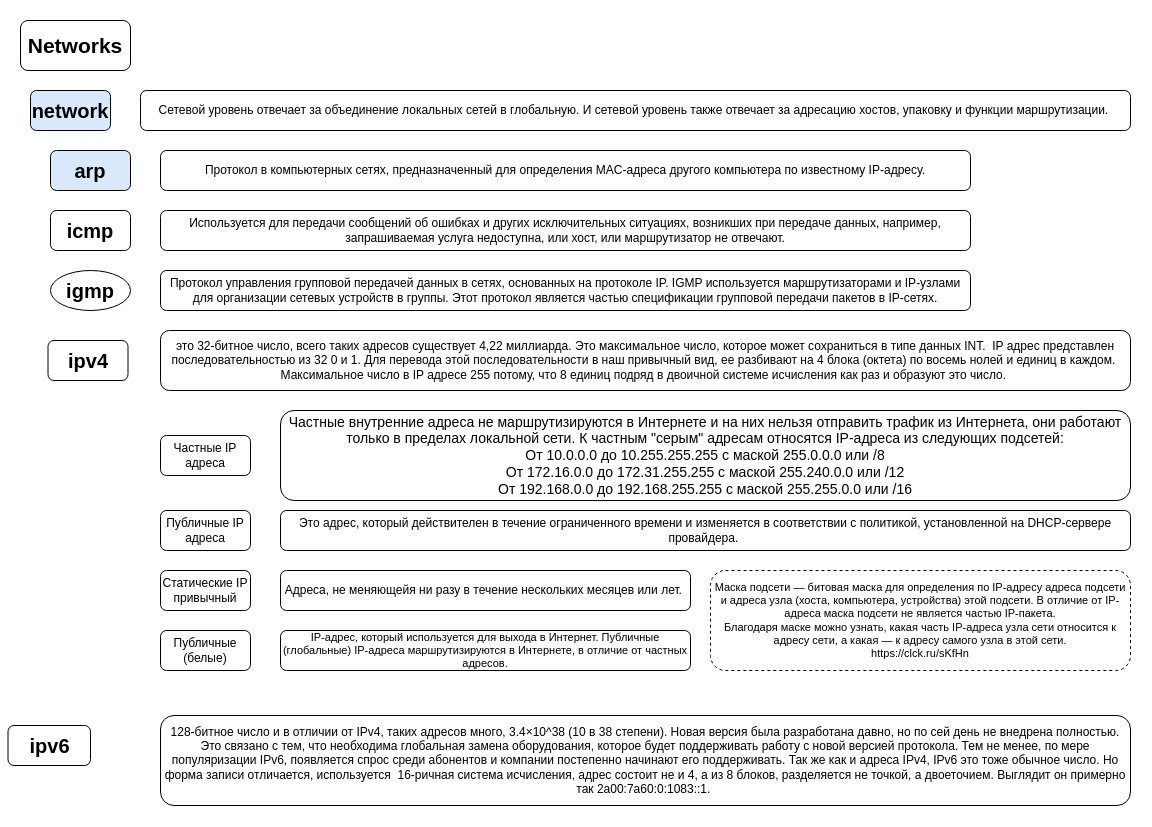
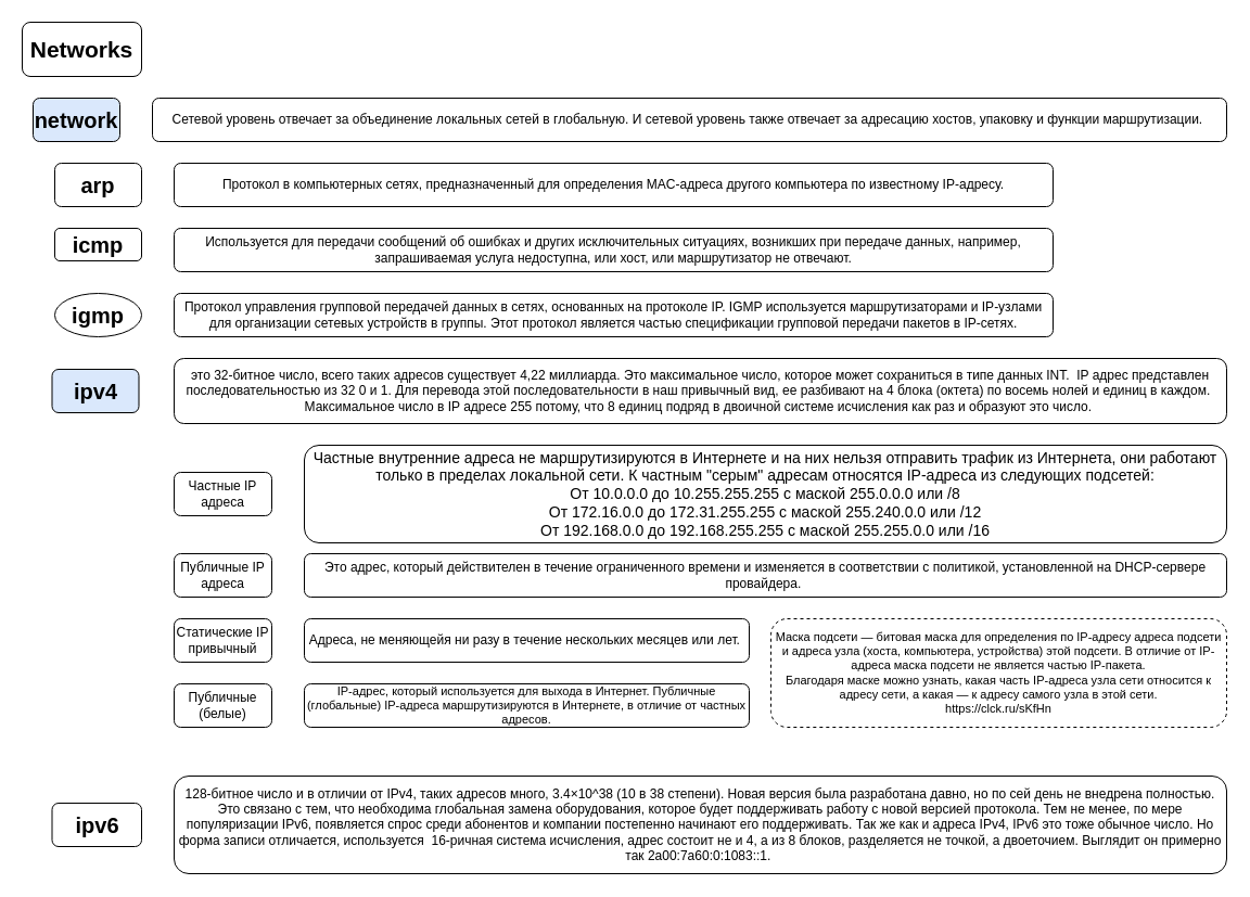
  <mxCell id="0" />
  <mxCell id="1" parent="0" />
  <mxCell id="2" value="&lt;b&gt;&lt;font style=&quot;font-size: 21px;&quot;&gt;Networks&lt;/font&gt;&lt;/b&gt;" style="rounded=1;whiteSpace=wrap;html=1;" parent="1" vertex="1"><mxGeometry x="20" y="20" width="110" height="50" as="geometry" /></mxCell>
  <mxCell id="3" value="Частные IP адреса" style="rounded=1;whiteSpace=wrap;html=1;" parent="1" vertex="1"><mxGeometry x="160" y="435" width="90" height="40" as="geometry" /></mxCell>
  <mxCell id="4" value="IP-адрес, который используется для выхода в Интернет. Публичные (глобальные) IP-адреса маршрутизируются в Интернете, в отличие от частных адресов." style="rounded=1;whiteSpace=wrap;html=1;fontSize=11;" parent="1" vertex="1"><mxGeometry x="280" y="630" width="410" height="40" as="geometry" /></mxCell>
  <mxCell id="5" value="Публичные (белые)" style="rounded=1;whiteSpace=wrap;html=1;" parent="1" vertex="1"><mxGeometry x="160" y="630" width="90" height="40" as="geometry" /></mxCell>
  <mxCell id="6" value="это 32-битное число, всего таких адресов существует 4,22 миллиарда. Это максимальное число, которое может сохраниться в типе данных INT.&amp;nbsp; IP адрес представлен последовательностью из 32 0 и 1. Для перевода этой последовательности в наш привычный вид, ее разбивают на 4 блока (октета) по восемь нолей и единиц в каждом.&amp;nbsp; Максимальное число в IP адресе 255 потому, что 8 единиц подряд в двоичной системе исчисления как раз и образуют это число.&amp;nbsp;" style="rounded=1;whiteSpace=wrap;html=1;" parent="1" vertex="1"><mxGeometry x="160" y="330" width="970" height="60" as="geometry" /></mxCell>
  <mxCell id="7" value="igmp" style="ellipse;whiteSpace=wrap;html=1;fontStyle=1;fontSize=20;" parent="1" vertex="1"><mxGeometry x="50" y="270" width="80" height="40" as="geometry" /></mxCell>
  <mxCell id="8" value="Используется для передачи сообщений об ошибках и других исключительных ситуациях, возникших при передаче данных, например, запрашиваемая услуга недоступна, или хост, или маршрутизатор не отвечают." style="rounded=1;whiteSpace=wrap;html=1;" parent="1" vertex="1"><mxGeometry x="160" y="210" width="810" height="40" as="geometry" /></mxCell>
- <mxCell id="9" value="icmp" style="rounded=1;whiteSpace=wrap;html=1;fontStyle=1;fontSize=20;" parent="1" vertex="1"><mxGeometry x="50" y="210" width="80" height="40" as="geometry" /></mxCell>
+ <mxCell id="9" value="icmp" style="rounded=1;whiteSpace=wrap;html=1;fontStyle=1;fontSize=20;" parent="1" vertex="1"><mxGeometry x="50" y="210" width="80" height="30" as="geometry" /></mxCell>
  <mxCell id="10" value="Протокол в компьютерных сетях, предназначенный для определения MAC-адреса другого компьютера по известному IP-адресу." style="rounded=1;whiteSpace=wrap;html=1;" parent="1" vertex="1"><mxGeometry x="160" y="150" width="810" height="40" as="geometry" /></mxCell>
- <mxCell id="11" value="arp" style="rounded=1;whiteSpace=wrap;html=1;fontStyle=1;fontSize=20;fillColor=#dae8fc;" parent="1" vertex="1"><mxGeometry x="50" y="150" width="80" height="40" as="geometry" /></mxCell>
+ <mxCell id="11" value="arp" style="rounded=1;whiteSpace=wrap;html=1;fontStyle=1;fontSize=20;" parent="1" vertex="1"><mxGeometry x="50" y="150" width="80" height="40" as="geometry" /></mxCell>
  <mxCell id="12" value="Сетевой уровень отвечает за объединение локальных сетей в глобальную. И сетевой уровень также отвечает за адресацию хостов, упаковку и функции маршрутизации.&amp;nbsp;" style="rounded=1;whiteSpace=wrap;html=1;" parent="1" vertex="1"><mxGeometry x="140" y="90" width="990" height="40" as="geometry" /></mxCell>
  <mxCell id="13" value="network" style="rounded=1;whiteSpace=wrap;html=1;fontStyle=1;fontSize=20;fillColor=#dae8fc;" parent="1" vertex="1"><mxGeometry x="30" y="90" width="80" height="40" as="geometry" /></mxCell>
- <mxCell id="14" value="ipv4" style="rounded=1;whiteSpace=wrap;html=1;fontStyle=1;fontSize=20;" parent="1" vertex="1"><mxGeometry x="47.5" y="340" width="80" height="40" as="geometry" /></mxCell>
+ <mxCell id="14" value="ipv4" style="rounded=1;whiteSpace=wrap;html=1;fontStyle=1;fontSize=20;fillColor=#dae8fc;" parent="1" vertex="1"><mxGeometry x="47.5" y="340" width="80" height="40" as="geometry" /></mxCell>
  <mxCell id="15" value="Протокол управления групповой передачей данных в сетях, основанных на протоколе IP. IGMP используется маршрутизаторами и IP-узлами для организации сетевых устройств в группы. Этот протокол является частью спецификации групповой передачи пакетов в IP-сетях." style="rounded=1;whiteSpace=wrap;html=1;" parent="1" vertex="1"><mxGeometry x="160" y="270" width="810" height="40" as="geometry" /></mxCell>
  <mxCell id="16" value="&lt;div style=&quot;font-size: 14px;&quot;&gt;&lt;font style=&quot;font-size: 14px;&quot;&gt;Частные внутренние адреса не маршрутизируются в Интернете и на них нельзя отправить трафик из Интернета, они работают только в пределах локальной сети.&amp;nbsp;&lt;/font&gt;&lt;span style=&quot;background-color: initial;&quot;&gt;К частным &quot;серым&quot; адресам относятся IP-адреса из следующих подсетей:&lt;/span&gt;&lt;/div&gt;&lt;div style=&quot;font-size: 14px;&quot;&gt;&lt;font style=&quot;font-size: 14px;&quot;&gt;&lt;span style=&quot;&quot;&gt;&#09;&#09;&#09;&#09;&lt;/span&gt;От 10.0.0.0 до 10.255.255.255 с маской 255.0.0.0 или /8&lt;/font&gt;&lt;/div&gt;&lt;div style=&quot;font-size: 14px;&quot;&gt;&lt;font style=&quot;font-size: 14px;&quot;&gt;&lt;span style=&quot;&quot;&gt;&#09;&#09;&#09;&#09;&lt;/span&gt;От 172.16.0.0 до 172.31.255.255 с маской 255.240.0.0 или /12&lt;/font&gt;&lt;/div&gt;&lt;div style=&quot;font-size: 14px;&quot;&gt;&lt;font style=&quot;font-size: 14px;&quot;&gt;&#09;&#09;&#09;&#09;От 192.168.0.0 до 192.168.255.255 с маской 255.255.0.0 или /16&lt;/font&gt;&lt;/div&gt;" style="rounded=1;whiteSpace=wrap;html=1;align=center;" parent="1" vertex="1"><mxGeometry x="280" y="410" width="850" height="90" as="geometry" /></mxCell>
  <mxCell id="17" value="Публичные IP адреса" style="rounded=1;whiteSpace=wrap;html=1;" parent="1" vertex="1"><mxGeometry x="160" y="510" width="90" height="40" as="geometry" /></mxCell>
  <mxCell id="18" value="Это адрес, который действителен в течение ограниченного времени и изменяется в соответствии с политикой, установленной на DHCP-сервере провайдера.&amp;nbsp;" style="rounded=1;whiteSpace=wrap;html=1;" parent="1" vertex="1"><mxGeometry x="280" y="510" width="850" height="40" as="geometry" /></mxCell>
  <mxCell id="19" value="Статические IP привычный" style="rounded=1;whiteSpace=wrap;html=1;" parent="1" vertex="1"><mxGeometry x="160" y="570" width="90" height="40" as="geometry" /></mxCell>
  <mxCell id="20" value="Адреса, не меняющейя ни разу в течение нескольких месяцев или лет.&amp;nbsp;" style="rounded=1;whiteSpace=wrap;html=1;" parent="1" vertex="1"><mxGeometry x="280" y="570" width="410" height="40" as="geometry" /></mxCell>
- <mxCell id="21" value="ipv6" style="rounded=1;whiteSpace=wrap;html=1;fontStyle=1;fontSize=20;" parent="1" vertex="1"><mxGeometry x="7.5" y="725" width="82.5" height="40" as="geometry" /></mxCell>
+ <mxCell id="21" value="ipv6" style="rounded=1;whiteSpace=wrap;html=1;fontStyle=1;fontSize=20;" parent="1" vertex="1"><mxGeometry x="47.5" y="740" width="82.5" height="40" as="geometry" /></mxCell>
  <mxCell id="22" value="128-битное число и в отличии от IPv4, таких адресов много, 3.4×10^38 (10 в 38 степени). Новая версия была разработана давно, но по сей день не внедрена полностью. Это связано с тем, что необходима глобальная замена оборудования, которое будет поддерживать работу с новой версией протокола. Тем не менее, по мере популяризации IPv6, появляется спрос среди абонентов и компании постепенно начинают его поддерживать. Так же как и адреса IPv4, IPv6 это тоже обычное число. Но форма записи отличается, используется&amp;nbsp; 16-ричная система исчисления, адрес состоит не и 4, а из 8 блоков, разделяется не точкой, а двоеточием. Выглядит он примерно так 2a00:7a60:0:1083::1.&amp;nbsp;" style="rounded=1;whiteSpace=wrap;html=1;" parent="1" vertex="1"><mxGeometry x="160" y="715" width="970" height="90" as="geometry" /></mxCell>
  <mxCell id="23" value="&lt;div style=&quot;font-size: 11px;&quot;&gt;Маска подсети — битовая маска для определения по IP-адресу адреса подсети и адреса узла (хоста, компьютера, устройства) этой подсети. В отличие от IP-адреса маска подсети не является частью IP-пакета.&lt;/div&gt;&lt;div style=&quot;font-size: 11px;&quot;&gt;&lt;span style=&quot;background-color: initial;&quot;&gt;Благодаря маске можно узнать, какая часть IP-адреса узла сети относится к адресу сети, а какая — к адресу самого узла в этой сети.&lt;/span&gt;&lt;br&gt;&lt;/div&gt;&lt;div style=&quot;font-size: 11px;&quot;&gt;https://clck.ru/sKfHn&lt;/div&gt;" style="rounded=1;whiteSpace=wrap;html=1;fontSize=11;dashed=1;" vertex="1" parent="1"><mxGeometry x="710" y="570" width="420" height="100" as="geometry" /></mxCell>
